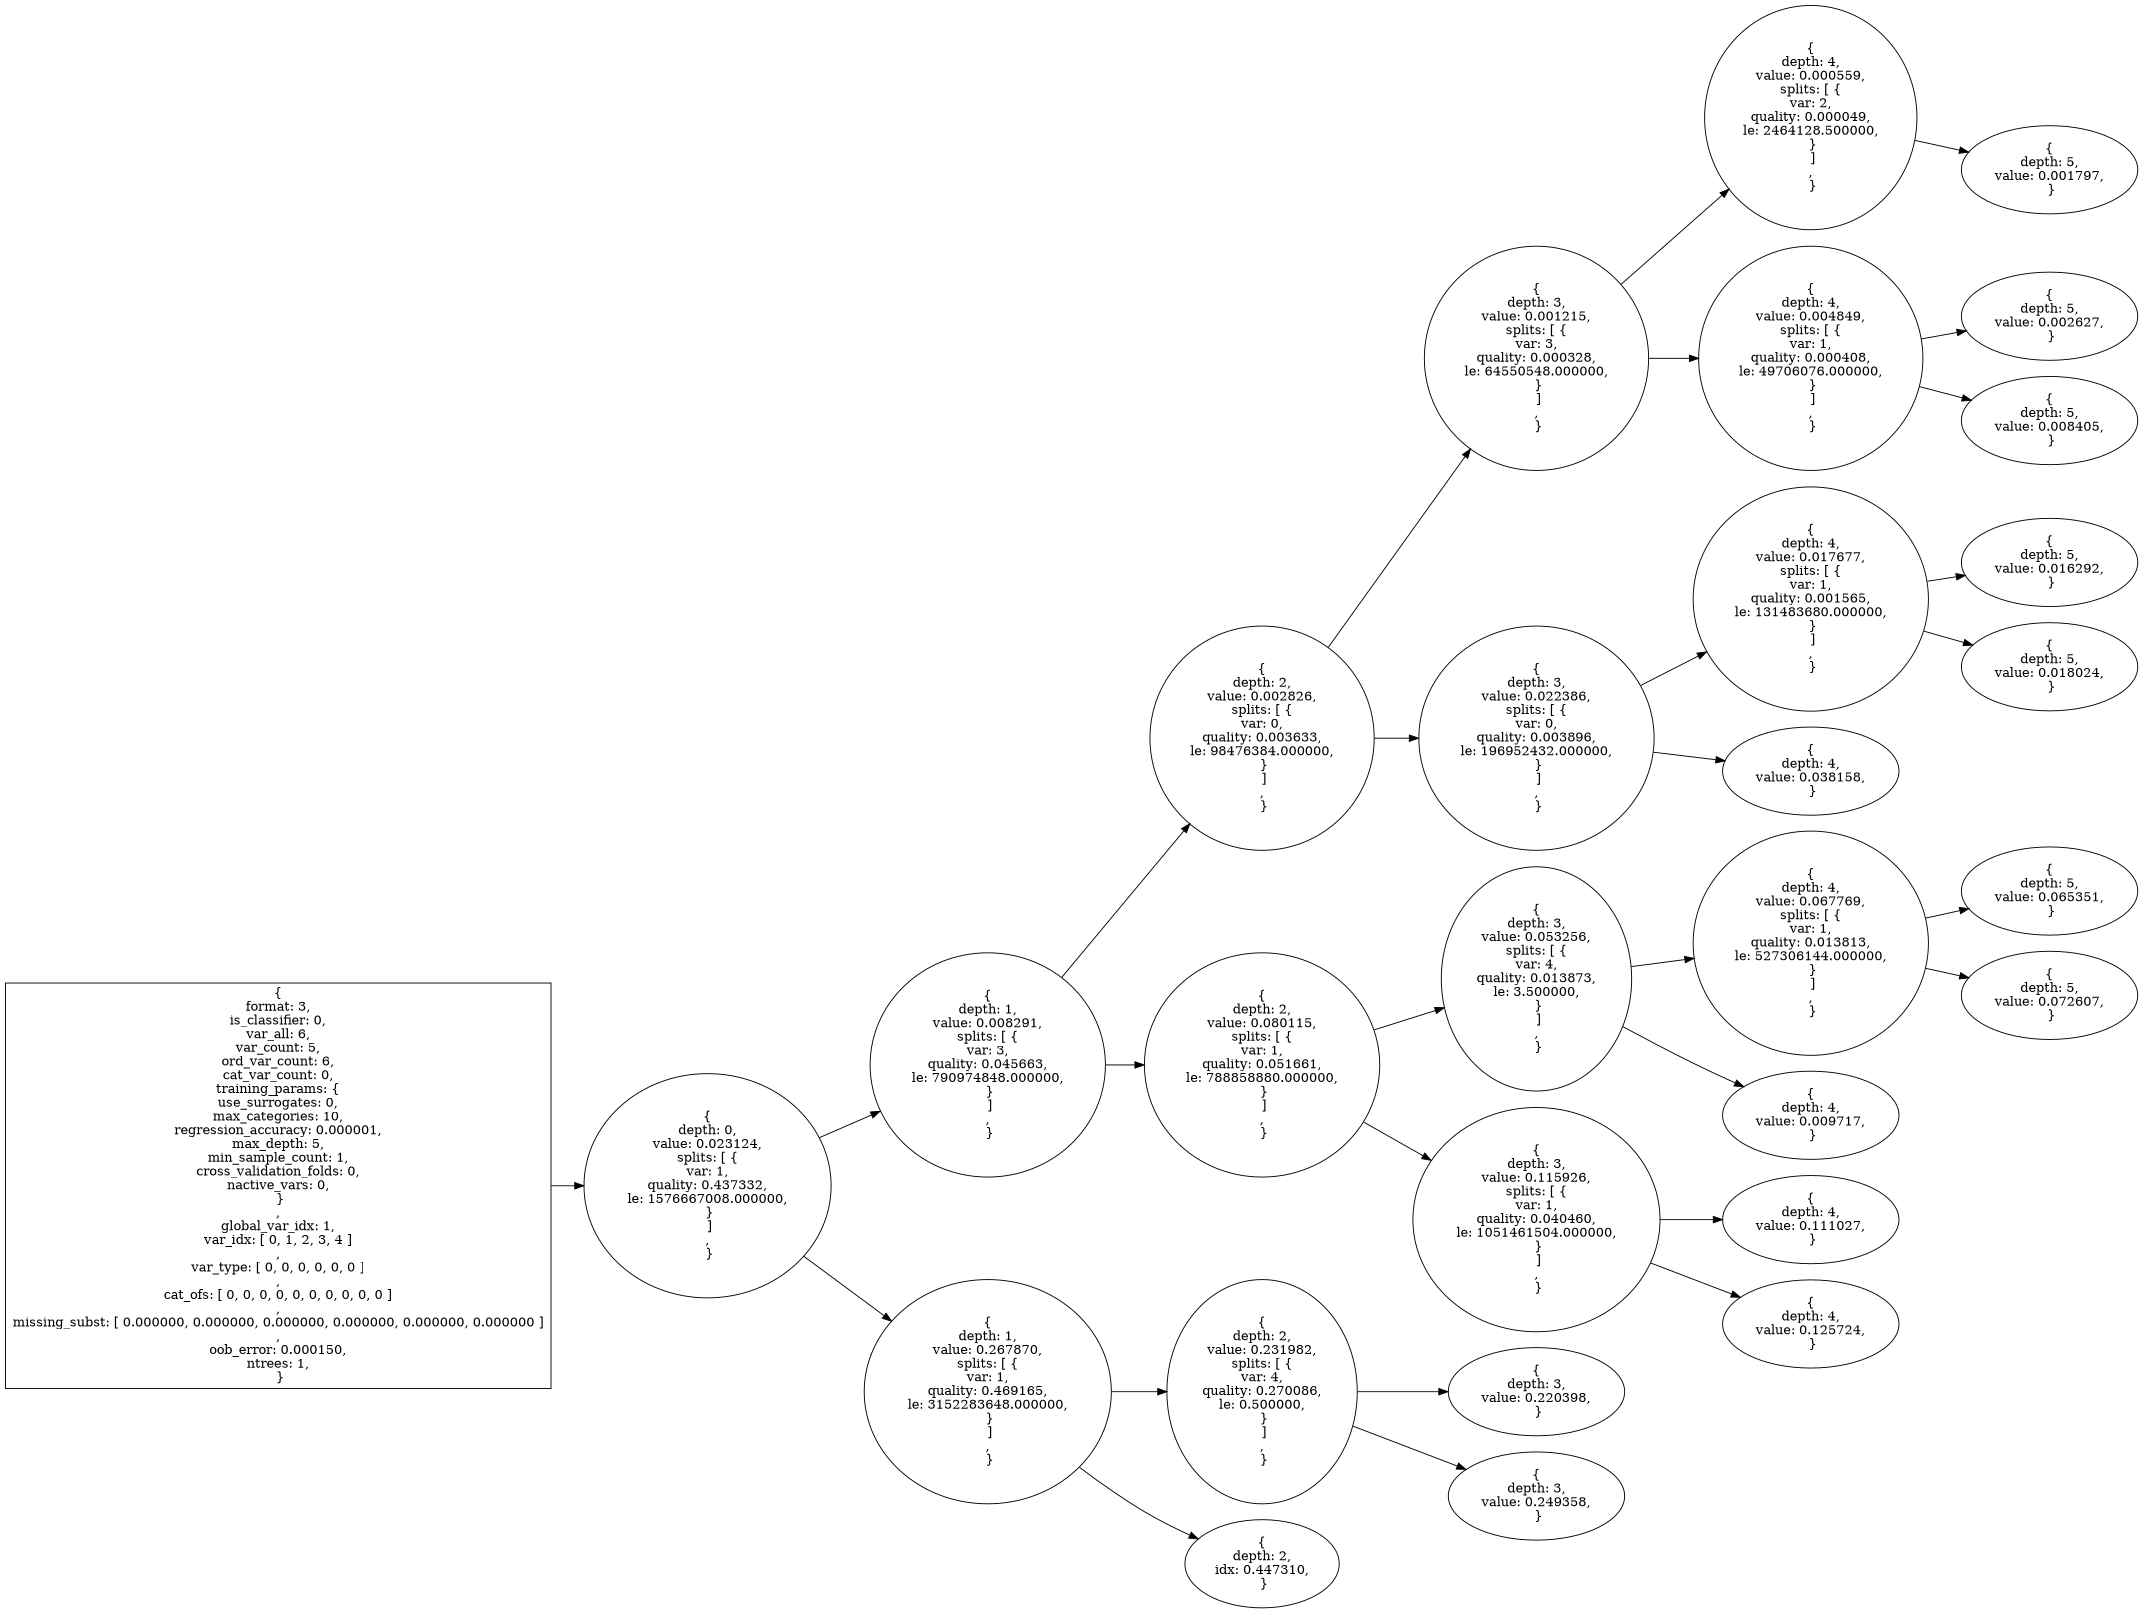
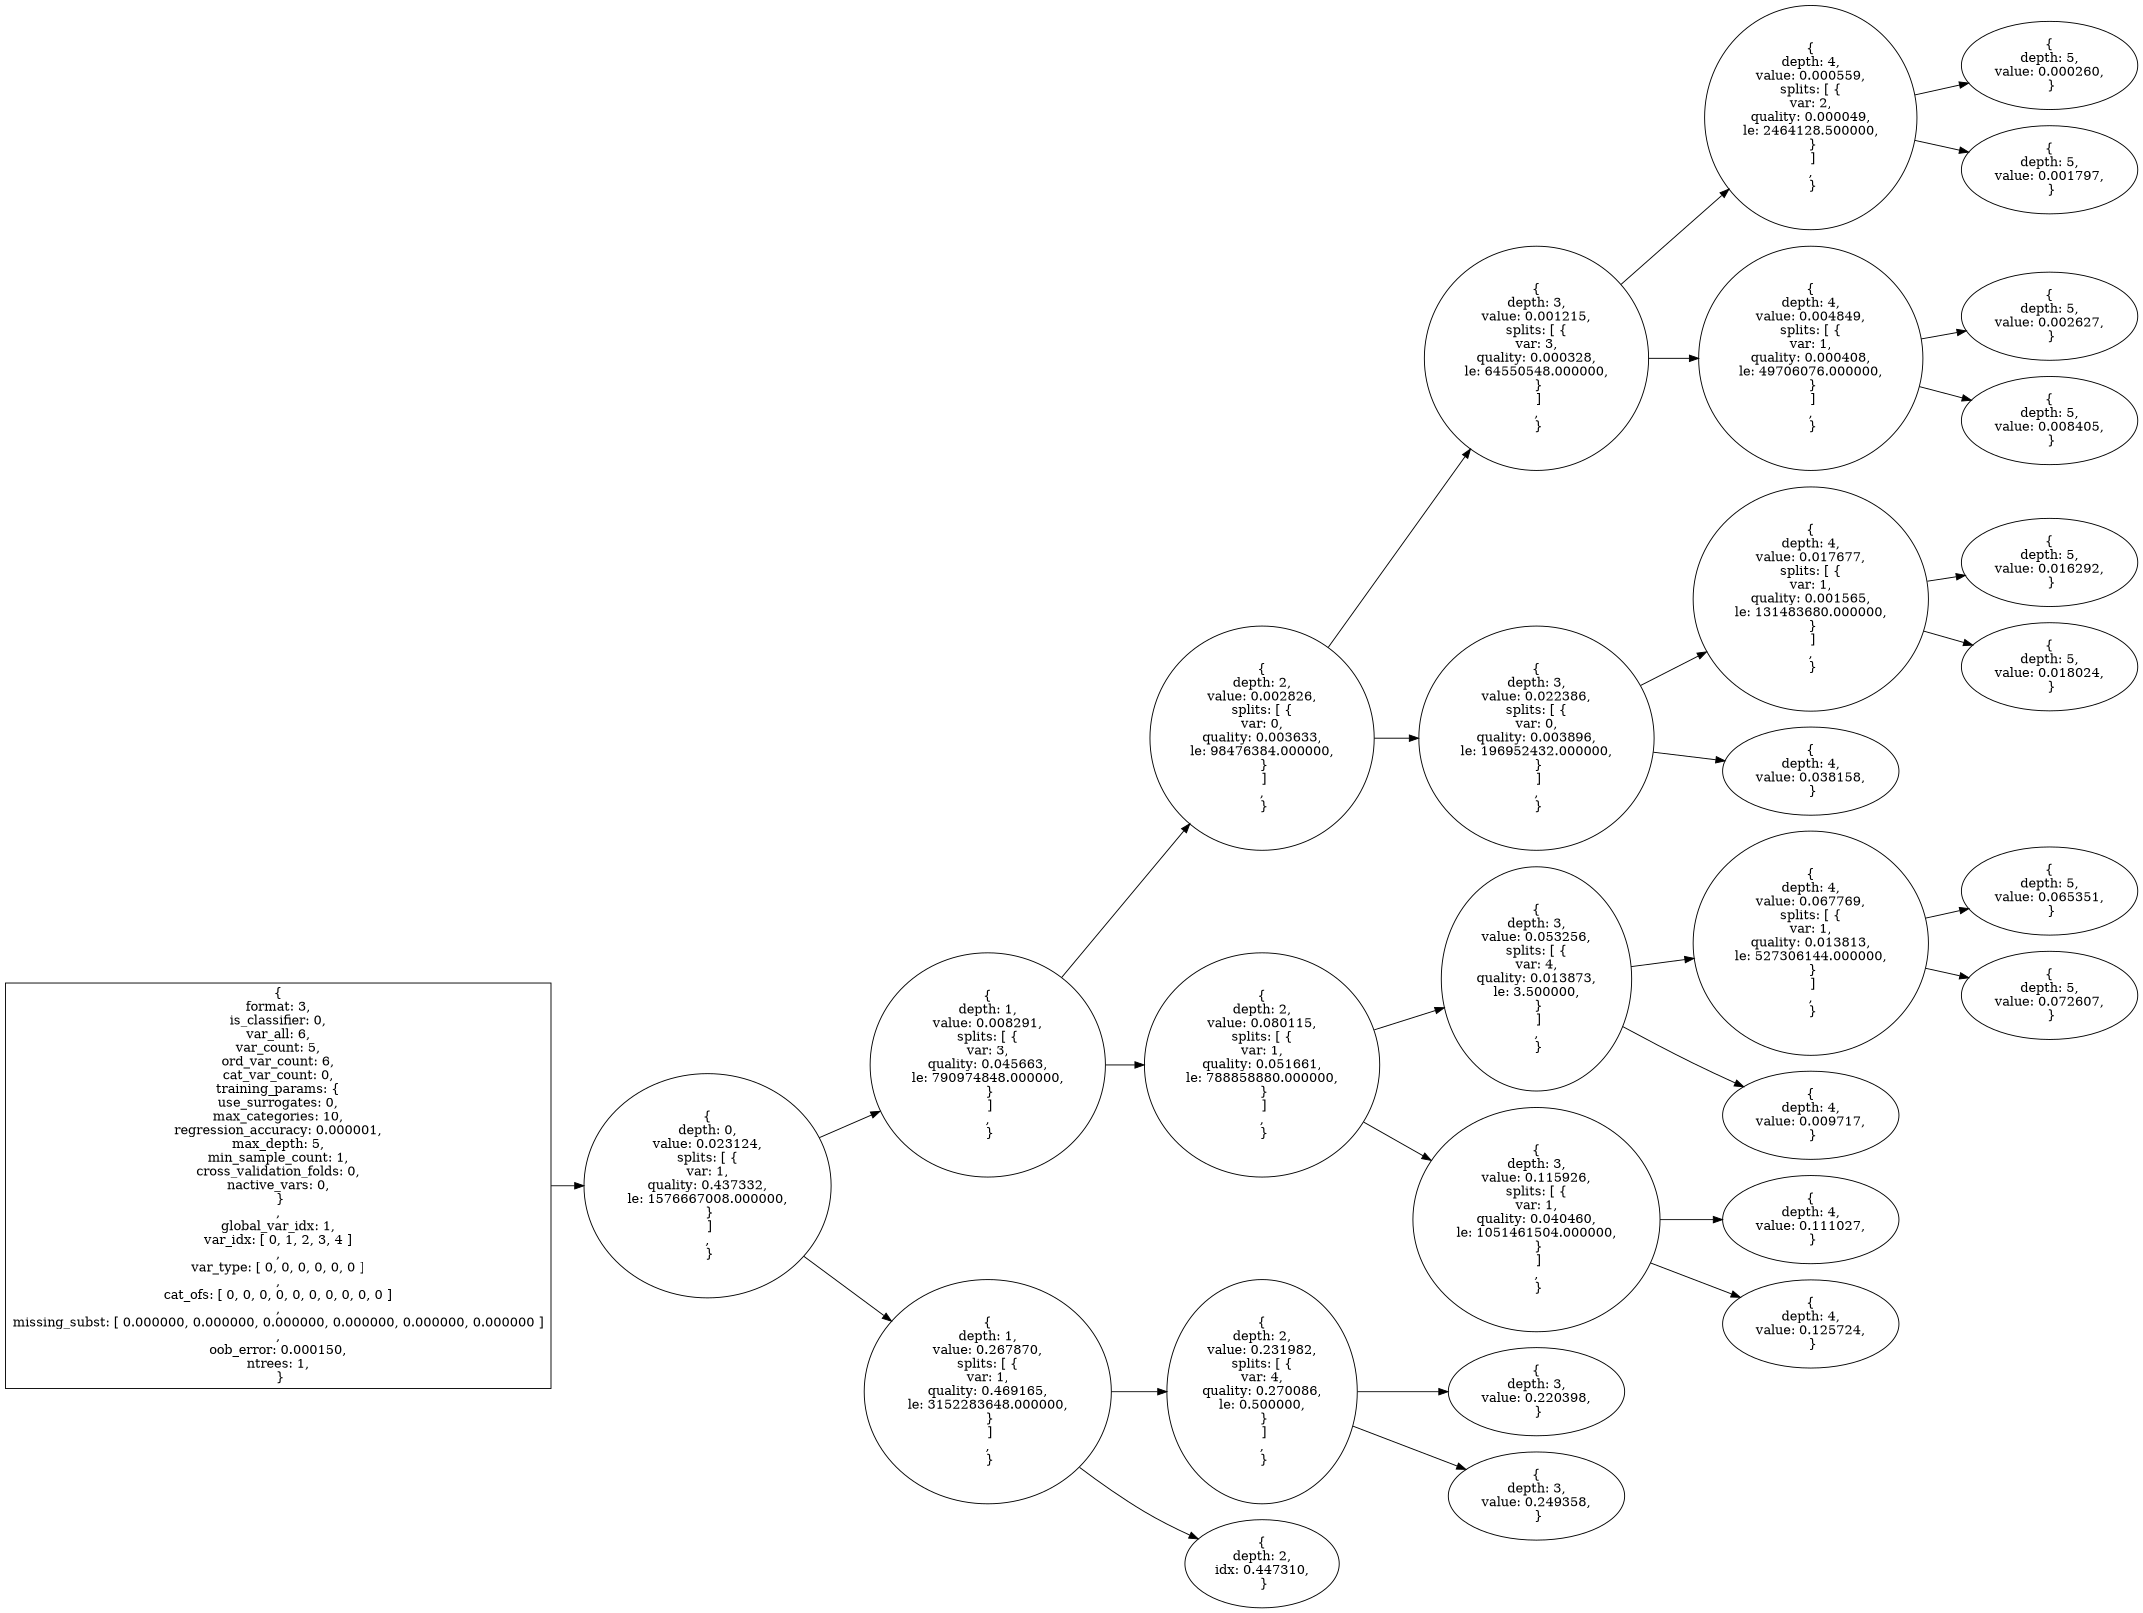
  digraph {
    rankdir=LR
    n1 [label="{\nformat: 3,\nis_classifier: 0,\nvar_all: 6,\nvar_count: 5,\nord_var_count: 6,\ncat_var_count: 0,\ntraining_params: {\nuse_surrogates: 0,\nmax_categories: 10,\nregression_accuracy: 0.000001,\nmax_depth: 5,\nmin_sample_count: 1,\ncross_validation_folds: 0,\nnactive_vars: 0,\n }\n,\nglobal_var_idx: 1,\nvar_idx: [ 0, 1, 2, 3, 4 ]\n,\nvar_type: [ 0, 0, 0, 0, 0, 0 ]\n,\ncat_ofs: [ 0, 0, 0, 0, 0, 0, 0, 0, 0, 0 ]\n,\nmissing_subst: [ 0.000000, 0.000000, 0.000000, 0.000000, 0.000000, 0.000000 ]\n,\noob_error: 0.000150,\nntrees: 1,\n }\n" shape=box]
    n2 [label="{\ndepth: 0,\nvalue: 0.023124,\nsplits: [ {\nvar: 1,\nquality: 0.437332,\nle: 1576667008.000000,\n }\n ]\n,\n }\n"]
    n3 [label="{\ndepth: 1,\nvalue: 0.008291,\nsplits: [ {\nvar: 3,\nquality: 0.045663,\nle: 790974848.000000,\n }\n ]\n,\n }\n"]
    n4 [label="{\ndepth: 1,\nvalue: 0.267870,\nsplits: [ {\nvar: 1,\nquality: 0.469165,\nle: 3152283648.000000,\n }\n ]\n,\n }\n"]
    n5 [label="{\ndepth: 2,\nvalue: 0.002826,\nsplits: [ {\nvar: 0,\nquality: 0.003633,\nle: 98476384.000000,\n }\n ]\n,\n }\n"]
    n6 [label="{\ndepth: 2,\nvalue: 0.080115,\nsplits: [ {\nvar: 1,\nquality: 0.051661,\nle: 788858880.000000,\n }\n ]\n,\n }\n"]
    n7 [label="{\ndepth: 2,\nvalue: 0.231982,\nsplits: [ {\nvar: 4,\nquality: 0.270086,\nle: 0.500000,\n }\n ]\n,\n }\n"]
    n8 [label="{\ndepth: 2,\nidx: 0.447310,\n }\n"]
    n9 [label="{\ndepth: 3,\nvalue: 0.001215,\nsplits: [ {\nvar: 3,\nquality: 0.000328,\nle: 64550548.000000,\n }\n ]\n,\n }\n"]
    n10 [label="{\ndepth: 3,\nvalue: 0.022386,\nsplits: [ {\nvar: 0,\nquality: 0.003896,\nle: 196952432.000000,\n }\n ]\n,\n }\n"]
    n11 [label="{\ndepth: 3,\nvalue: 0.053256,\nsplits: [ {\nvar: 4,\nquality: 0.013873,\nle: 3.500000,\n }\n ]\n,\n }\n"]
    n12 [label="{\ndepth: 3,\nvalue: 0.115926,\nsplits: [ {\nvar: 1,\nquality: 0.040460,\nle: 1051461504.000000,\n }\n ]\n,\n }\n"]
    n13 [label="{\ndepth: 4,\nvalue: 0.000559,\nsplits: [ {\nvar: 2,\nquality: 0.000049,\nle: 2464128.500000,\n }\n ]\n,\n }\n"]
    n14 [label="{\ndepth: 4,\nvalue: 0.004849,\nsplits: [ {\nvar: 1,\nquality: 0.000408,\nle: 49706076.000000,\n }\n ]\n,\n }\n"]
    n15 [label="{\ndepth: 4,\nvalue: 0.017677,\nsplits: [ {\nvar: 1,\nquality: 0.001565,\nle: 131483680.000000,\n }\n ]\n,\n }\n"]
    n16 [label="{\ndepth: 4,\nvalue: 0.038158,\n }\n"]
+   n17 [label="{\ndepth: 5,\nvalue: 0.000260,\n }\n"]
    n18 [label="{\ndepth: 5,\nvalue: 0.001797,\n }\n"]
    n19 [label="{\ndepth: 5,\nvalue: 0.002627,\n }\n"]
    n20 [label="{\ndepth: 5,\nvalue: 0.008405,\n }\n"]
    n21 [label="{\ndepth: 5,\nvalue: 0.016292,\n }\n"]
    n22 [label="{\ndepth: 5,\nvalue: 0.018024,\n }\n"]
    n23 [label="{\ndepth: 4,\nvalue: 0.067769,\nsplits: [ {\nvar: 1,\nquality: 0.013813,\nle: 527306144.000000,\n }\n ]\n,\n }\n"]
    n24 [label="{\ndepth: 4,\nvalue: 0.009717,\n }\n"]
    n25 [label="{\ndepth: 4,\nvalue: 0.111027,\n }\n"]
    n26 [label="{\ndepth: 4,\nvalue: 0.125724,\n }\n"]
    n27 [label="{\ndepth: 5,\nvalue: 0.065351,\n }\n"]
    n28 [label="{\ndepth: 5,\nvalue: 0.072607,\n }\n"]
    n29 [label="{\ndepth: 3,\nvalue: 0.220398,\n }\n"]
    n30 [label="{\ndepth: 3,\nvalue: 0.249358,\n }\n"]
    n1 -> n2
    n2 -> n3
    n2 -> n4
    n3 -> n5
    n3 -> n6
    n4 -> n7
    n4 -> n8
    n5 -> n9
    n5 -> n10
    n6 -> n11
    n6 -> n12
    n7 -> n29
    n7 -> n30
    n9 -> n13
    n9 -> n14
    n10 -> n15
    n10 -> n16
    n11 -> n23
    n11 -> n24
    n12 -> n25
    n12 -> n26
+   n13 -> n17
    n13 -> n18
    n14 -> n19
    n14 -> n20
    n15 -> n21
    n15 -> n22
    n23 -> n27
    n23 -> n28
  }
